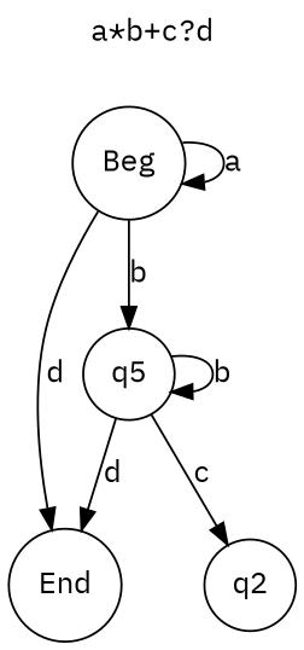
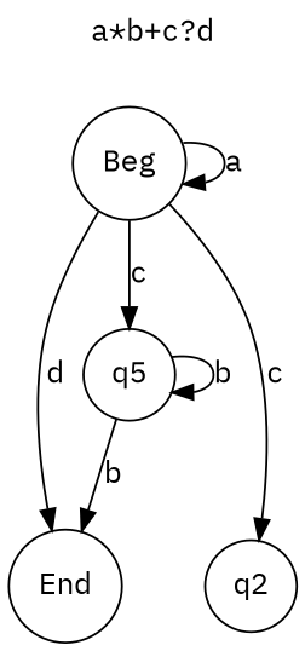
  digraph {
    fontname="IBM Plex Mono"
    label="a*b+c?d"
    labelloc=t
    rankdir=TB
    node [fontname="IBM Plex Mono" shape=circle]
    edge [arrowhead=normal arrowtail=dot fontname="IBM Plex Mono"]
    n1 [label=Beg]
    n2 [label=q5]
    n3 [label=End]
    q2
    n1 -> n1 [label=a]
-   n1 -> n2 [label=b]
+   n1 -> n2 [label=c]
    n1 -> n3 [label=d]
    n2 -> n2 [label=b]
-   n2 -> n3 [label=d]
-   n2 -> q2 [label=c]
+   n2 -> n3 [label=b]
+   n1 -> q2 [label=c]
  }
